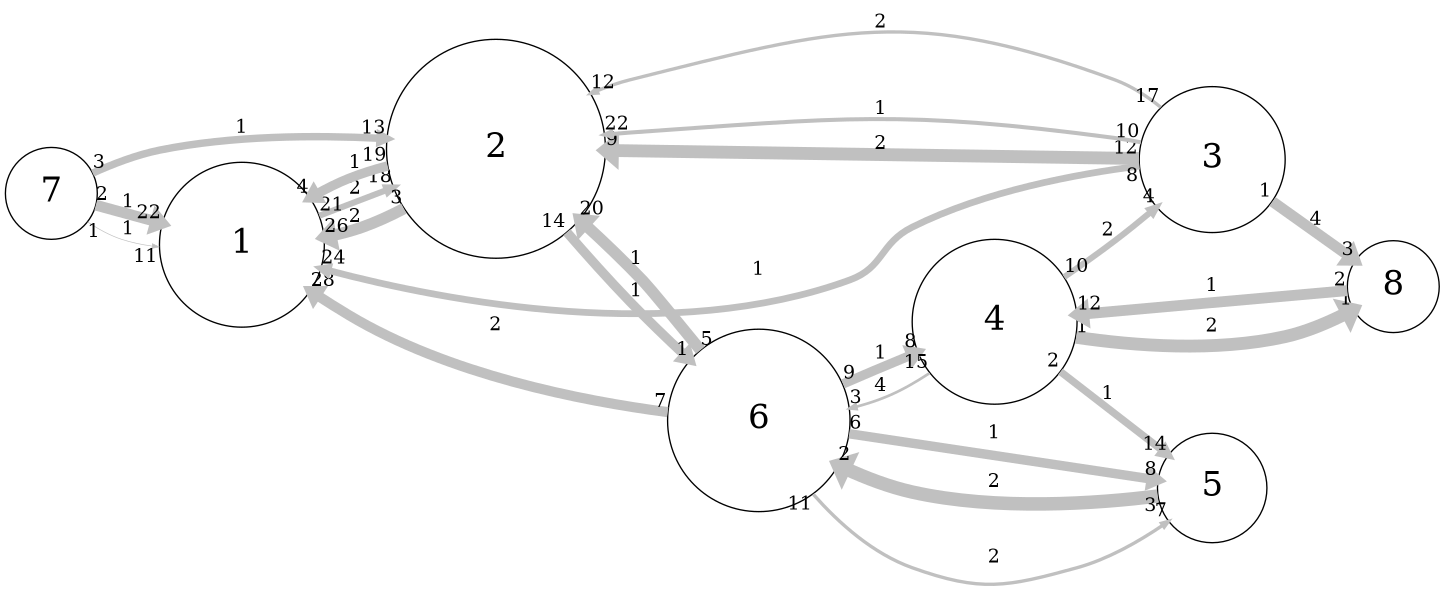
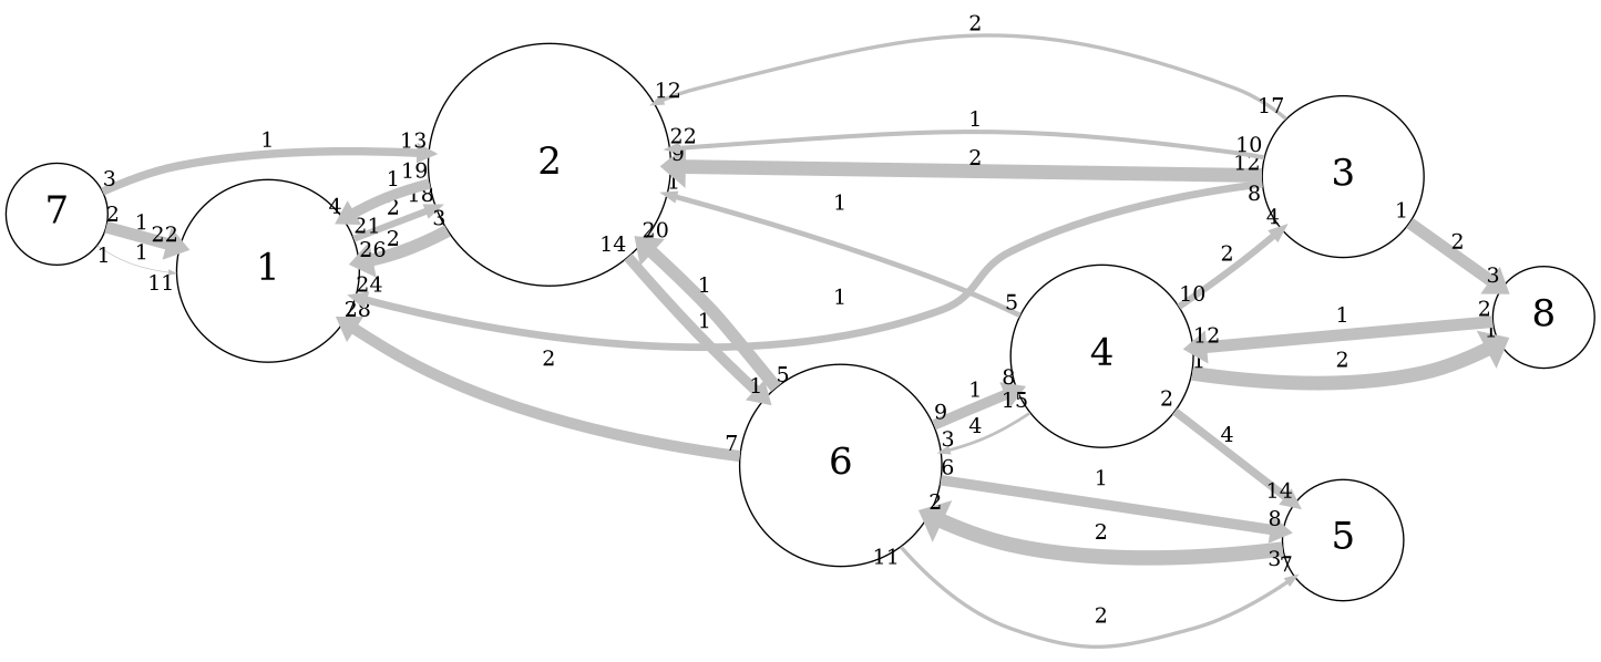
  digraph {
    rankdir=LR
    scale=1
    splines=spline
    node [fontsize=25 shape=circle]
    edge [arrowsize=0.5 capacity=1 color=grey from_pd=2 headlabel=1 penwidth=7.0 pt=7 splines=true taillabel=3 to_pd=0]
    n1 [height=1.6875 label=1 width=1.6875]
    n2 [height=2.25 label=2 width=2.25]
    n3 [height=1.875 label=6 width=1.875]
    n4 [height=1.6875 label=4 width=1.6875]
    n5 [height=1.125 label=5 width=1.125]
    n6 [height=1.5 label=3 width=1.5]
    n7 [height=0.9375 label=8 width=0.9375]
    n8 [height=0.9375 label=7 width=0.9375]
    n1 -> n2 [capacity=2 from_pd=20 headlabel=18 label=2 penwidth=4.5 pt=12 taillabel=21 to_pd=17]
    n2 -> n1 [capacity=2 headlabel=26 label=2 penwidth=8.5 pt=4 to_pd=25]
    n2 -> n1 [from_pd=18 headlabel=4 label=1 taillabel=19 to_pd=3]
    n2 -> n3 [from_pd=13 label=1 taillabel=14]
    n3 -> n1 [capacity=2 from_pd=6 headlabel=28 label=2 penwidth=7.5 pt=6 taillabel=7 to_pd=27]
    n3 -> n2 [from_pd=4 headlabel=20 label=1 penwidth=8.5 pt=4 taillabel=5 to_pd=19]
    n3 -> n4 [from_pd=8 headlabel=8 label=1 taillabel=9 to_pd=7]
    n3 -> n5 [capacity=2 from_pd=10 headlabel=7 label=2 penwidth=2.5 pt=16 taillabel=11 to_pd=6]
    n3 -> n5 [from_pd=5 headlabel=8 label=1 taillabel=6 to_pd=7]
+   n4 -> n2 [from_pd=4 label=1 penwidth=3.5 pt=14 taillabel=5]
    n4 -> n3 [from_pd=14 headlabel=3 label=4 penwidth=2.0 pt=17 taillabel=15 to_pd=2]
-   n4 -> n5 [from_pd=1 headlabel=14 label=1 penwidth=5.5 pt=10 taillabel=2 to_pd=13]
+   n4 -> n5 [from_pd=1 headlabel=14 label=4 penwidth=5.5 pt=10 taillabel=2 to_pd=13]
    n4 -> n6 [capacity=2 from_pd=9 headlabel=4 label=2 penwidth=4.5 pt=12 taillabel=10 to_pd=3]
    n4 -> n7 [capacity=2 from_pd=0 label=2 penwidth=9.5 pt=2 taillabel=1]
    n5 -> n3 [capacity=2 headlabel=2 label=2 penwidth=10.0 pt=1 to_pd=1]
    n6 -> n1 [from_pd=7 headlabel=24 label=1 penwidth=5.0 pt=11 taillabel=8 to_pd=23]
    n6 -> n2 [capacity=2 from_pd=11 headlabel=9 label=2 penwidth=9.5 pt=2 taillabel=12 to_pd=8]
    n6 -> n2 [capacity=2 from_pd=16 headlabel=12 label=2 penwidth=2.5 pt=16 taillabel=17 to_pd=11]
    n6 -> n2 [from_pd=9 headlabel=22 label=1 penwidth=3.0 pt=15 taillabel=10 to_pd=21]
-   n6 -> n7 [capacity=2 from_pd=0 headlabel=3 label=4 penwidth=8.0 pt=5 taillabel=1 to_pd=2]
+   n6 -> n7 [capacity=2 from_pd=0 headlabel=3 label=2 penwidth=8.0 pt=5 taillabel=1 to_pd=2]
    n7 -> n4 [from_pd=1 headlabel=12 label=1 penwidth=8.0 pt=5 taillabel=2 to_pd=11]
    n8 -> n1 [from_pd=1 headlabel=22 label=1 penwidth=8.0 pt=5 taillabel=2 to_pd=21]
    n8 -> n1 [from_pd=0 headlabel=11 label=1 penwidth=0.5 pt=20 taillabel=1 to_pd=10]
    n8 -> n2 [headlabel=13 label=1 penwidth=5.5 pt=10 to_pd=12]
  }
